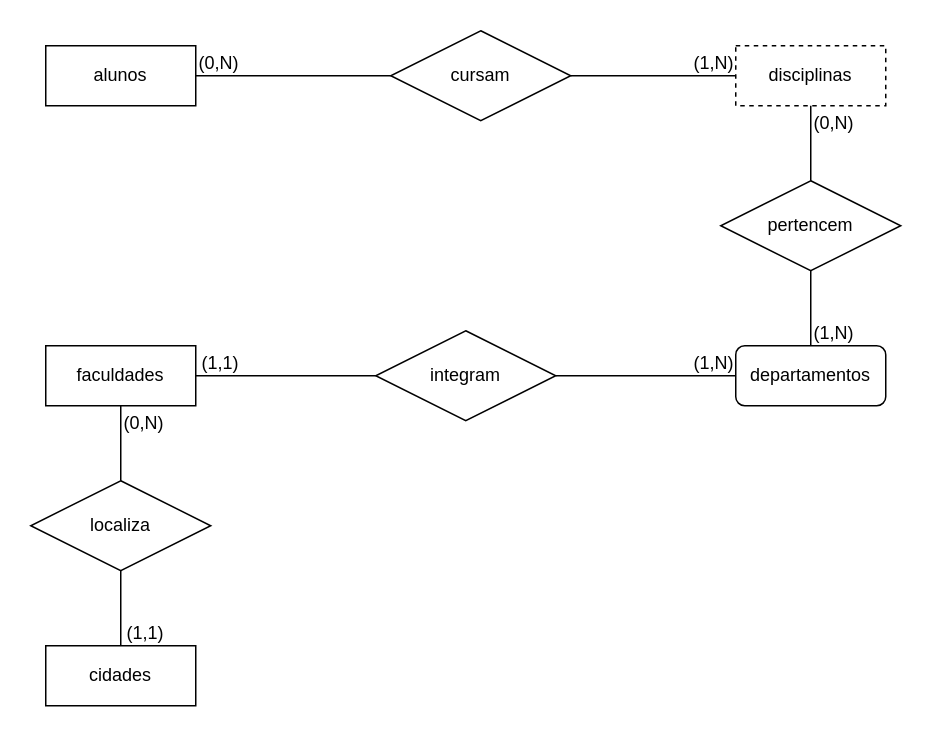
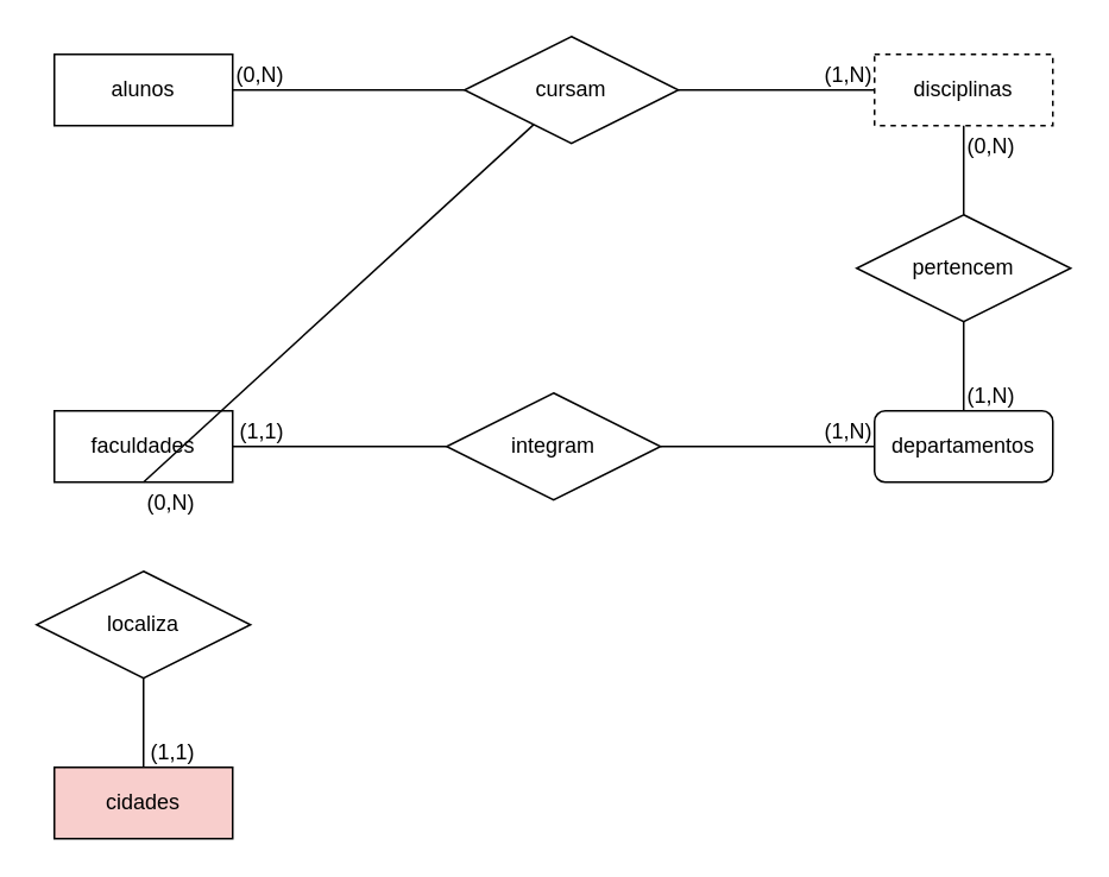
  <mxCell id="0" />
  <mxCell id="1" parent="0" />
  <mxCell id="2" value="alunos" style="whiteSpace=wrap;html=1;align=center;" parent="1" vertex="1"><mxGeometry x="30" y="30" width="100" height="40" as="geometry" /></mxCell>
  <mxCell id="3" value="disciplinas" style="whiteSpace=wrap;html=1;align=center;dashed=1;" parent="1" vertex="1"><mxGeometry x="490" y="30" width="100" height="40" as="geometry" /></mxCell>
  <mxCell id="4" value="cursam" style="shape=rhombus;perimeter=rhombusPerimeter;whiteSpace=wrap;html=1;align=center;" parent="1" vertex="1"><mxGeometry x="260" y="20" width="120" height="60" as="geometry" /></mxCell>
  <mxCell id="5" value="departamentos" style="whiteSpace=wrap;html=1;align=center;rounded=1;" parent="1" vertex="1"><mxGeometry x="490" y="230" width="100" height="40" as="geometry" /></mxCell>
  <mxCell id="6" value="pertencem" style="shape=rhombus;perimeter=rhombusPerimeter;whiteSpace=wrap;html=1;align=center;" parent="1" vertex="1"><mxGeometry x="480" y="120" width="120" height="60" as="geometry" /></mxCell>
  <mxCell id="7" value="" style="endArrow=none;html=1;rounded=0;entryX=0.5;entryY=1;entryDx=0;entryDy=0;exitX=0.5;exitY=0;exitDx=0;exitDy=0;" parent="1" source="6" target="3" edge="1"><mxGeometry relative="1" as="geometry"><mxPoint x="230" y="200" as="sourcePoint" /><mxPoint x="390" y="200" as="targetPoint" /></mxGeometry></mxCell>
  <mxCell id="8" value="" style="endArrow=none;html=1;rounded=0;entryX=0.5;entryY=1;entryDx=0;entryDy=0;exitX=0.5;exitY=0;exitDx=0;exitDy=0;" parent="1" source="5" target="6" edge="1"><mxGeometry relative="1" as="geometry"><mxPoint x="230" y="200" as="sourcePoint" /><mxPoint x="390" y="200" as="targetPoint" /></mxGeometry></mxCell>
  <mxCell id="9" value="faculdades" style="whiteSpace=wrap;html=1;align=center;" parent="1" vertex="1"><mxGeometry x="30" y="230" width="100" height="40" as="geometry" /></mxCell>
  <mxCell id="10" value="integram" style="shape=rhombus;perimeter=rhombusPerimeter;whiteSpace=wrap;html=1;align=center;" parent="1" vertex="1"><mxGeometry x="250" y="220" width="120" height="60" as="geometry" /></mxCell>
  <mxCell id="11" value="" style="endArrow=none;html=1;rounded=0;exitX=1;exitY=0.5;exitDx=0;exitDy=0;entryX=0;entryY=0.5;entryDx=0;entryDy=0;" parent="1" source="9" target="10" edge="1"><mxGeometry relative="1" as="geometry"><mxPoint x="120" y="310" as="sourcePoint" /><mxPoint x="280" y="310" as="targetPoint" /></mxGeometry></mxCell>
  <mxCell id="12" value="" style="endArrow=none;html=1;rounded=0;exitX=1;exitY=0.5;exitDx=0;exitDy=0;entryX=0;entryY=0.5;entryDx=0;entryDy=0;" parent="1" source="10" target="5" edge="1"><mxGeometry relative="1" as="geometry"><mxPoint x="360" y="310" as="sourcePoint" /><mxPoint x="520" y="310" as="targetPoint" /></mxGeometry></mxCell>
- <mxCell id="13" value="cidades" style="whiteSpace=wrap;html=1;align=center;" parent="1" vertex="1"><mxGeometry x="30" y="430" width="100" height="40" as="geometry" /></mxCell>
+ <mxCell id="13" value="cidades" style="whiteSpace=wrap;html=1;align=center;fillColor=#f8cecc;" parent="1" vertex="1"><mxGeometry x="30" y="430" width="100" height="40" as="geometry" /></mxCell>
  <mxCell id="14" value="localiza" style="shape=rhombus;perimeter=rhombusPerimeter;whiteSpace=wrap;html=1;align=center;" parent="1" vertex="1"><mxGeometry x="20" y="320" width="120" height="60" as="geometry" /></mxCell>
- <mxCell id="15" value="" style="endArrow=none;html=1;rounded=0;exitX=0.5;exitY=1;exitDx=0;exitDy=0;" parent="1" source="9" target="14" edge="1"><mxGeometry relative="1" as="geometry"><mxPoint x="230" y="200" as="sourcePoint" /><mxPoint x="390" y="200" as="targetPoint" /></mxGeometry></mxCell>
+ <mxCell id="15" value="" style="endArrow=none;html=1;rounded=0;exitX=0.5;exitY=1;exitDx=0;exitDy=0;" parent="1" source="9" target="4" edge="1"><mxGeometry relative="1" as="geometry"><mxPoint x="230" y="200" as="sourcePoint" /><mxPoint x="390" y="200" as="targetPoint" /></mxGeometry></mxCell>
  <mxCell id="16" value="" style="endArrow=none;html=1;rounded=0;exitX=0.5;exitY=1;exitDx=0;exitDy=0;entryX=0.5;entryY=0;entryDx=0;entryDy=0;" parent="1" source="14" target="13" edge="1"><mxGeometry relative="1" as="geometry"><mxPoint x="230" y="200" as="sourcePoint" /><mxPoint x="390" y="200" as="targetPoint" /></mxGeometry></mxCell>
  <mxCell id="17" value="" style="endArrow=none;html=1;rounded=0;entryX=0;entryY=0.5;entryDx=0;entryDy=0;exitX=1;exitY=0.5;exitDx=0;exitDy=0;" parent="1" source="4" target="3" edge="1"><mxGeometry relative="1" as="geometry"><mxPoint x="300" y="120" as="sourcePoint" /><mxPoint x="460" y="120" as="targetPoint" /></mxGeometry></mxCell>
  <mxCell id="18" value="(1,N)" style="resizable=0;html=1;whiteSpace=wrap;align=right;verticalAlign=bottom;" parent="17" connectable="0" vertex="1"><mxGeometry x="1" relative="1" as="geometry" /></mxCell>
  <mxCell id="19" value="" style="endArrow=none;html=1;rounded=0;entryX=1;entryY=0.5;entryDx=0;entryDy=0;exitX=0;exitY=0.5;exitDx=0;exitDy=0;" parent="1" source="4" target="2" edge="1"><mxGeometry relative="1" as="geometry"><mxPoint x="80" y="130" as="sourcePoint" /><mxPoint x="240" y="130" as="targetPoint" /></mxGeometry></mxCell>
  <mxCell id="20" value="(0,N)" style="resizable=0;html=1;whiteSpace=wrap;align=right;verticalAlign=bottom;" parent="19" connectable="0" vertex="1"><mxGeometry x="1" relative="1" as="geometry"><mxPoint x="30" as="offset" /></mxGeometry></mxCell>
  <mxCell id="21" value="(1,N)" style="resizable=0;html=1;whiteSpace=wrap;align=right;verticalAlign=bottom;" connectable="0" vertex="1" parent="1"><mxGeometry x="570" y="230" as="geometry" /></mxCell>
  <mxCell id="22" value="(0,N)" style="resizable=0;html=1;whiteSpace=wrap;align=right;verticalAlign=bottom;" connectable="0" vertex="1" parent="1"><mxGeometry x="570" y="90" as="geometry" /></mxCell>
  <mxCell id="23" value="(1,1)" style="resizable=0;html=1;whiteSpace=wrap;align=right;verticalAlign=bottom;" connectable="0" vertex="1" parent="1"><mxGeometry x="160" y="250" as="geometry" /></mxCell>
  <mxCell id="24" value="(1,N)" style="resizable=0;html=1;whiteSpace=wrap;align=right;verticalAlign=bottom;" connectable="0" vertex="1" parent="1"><mxGeometry x="490" y="250" as="geometry" /></mxCell>
  <mxCell id="25" value="(1,1)" style="resizable=0;html=1;whiteSpace=wrap;align=right;verticalAlign=bottom;" connectable="0" vertex="1" parent="1"><mxGeometry x="110" y="430" as="geometry" /></mxCell>
  <mxCell id="26" value="(0,N)" style="resizable=0;html=1;whiteSpace=wrap;align=right;verticalAlign=bottom;" connectable="0" vertex="1" parent="1"><mxGeometry x="110" y="290" as="geometry" /></mxCell>
